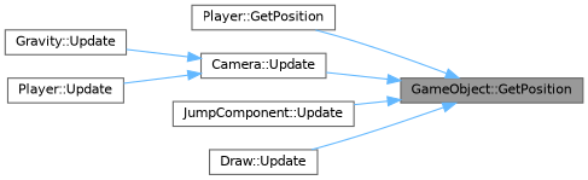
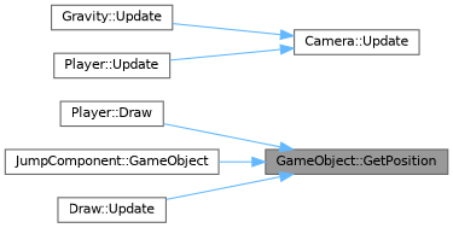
  digraph {
    rankdir=RL
    node [color=grey40 fillcolor=white fontname=Helvetica fontsize=10 shape=box style=filled]
    edge [color=steelblue1 dir=back fontname=Helvetica fontsize=10 labelfontname=Helvetica labelfontsize=10 style=solid]
    n1 [color=gray40 fillcolor=grey60 fontcolor=black height=0.2 label="GameObject::GetPosition" width=0.4]
-   n2 [height=0.2 label="Player::GetPosition" width=0.4]
+   n2 [height=0.2 label="Player::Draw" width=0.4]
    n3 [height=0.2 label="Camera::Update" width=0.4]
-   n4 [height=0.2 label="JumpComponent::Update" width=0.4]
+   n4 [height=0.2 label="JumpComponent::GameObject" width=0.4]
    n5 [height=0.2 label="Draw::Update" width=0.4]
    n6 [height=0.2 label="Gravity::Update" width=0.4]
    n7 [height=0.2 label="Player::Update" width=0.4]
    n1 -> n2
-   n1 -> n3
    n1 -> n4
    n1 -> n5
    n3 -> n6
    n3 -> n7
  }
